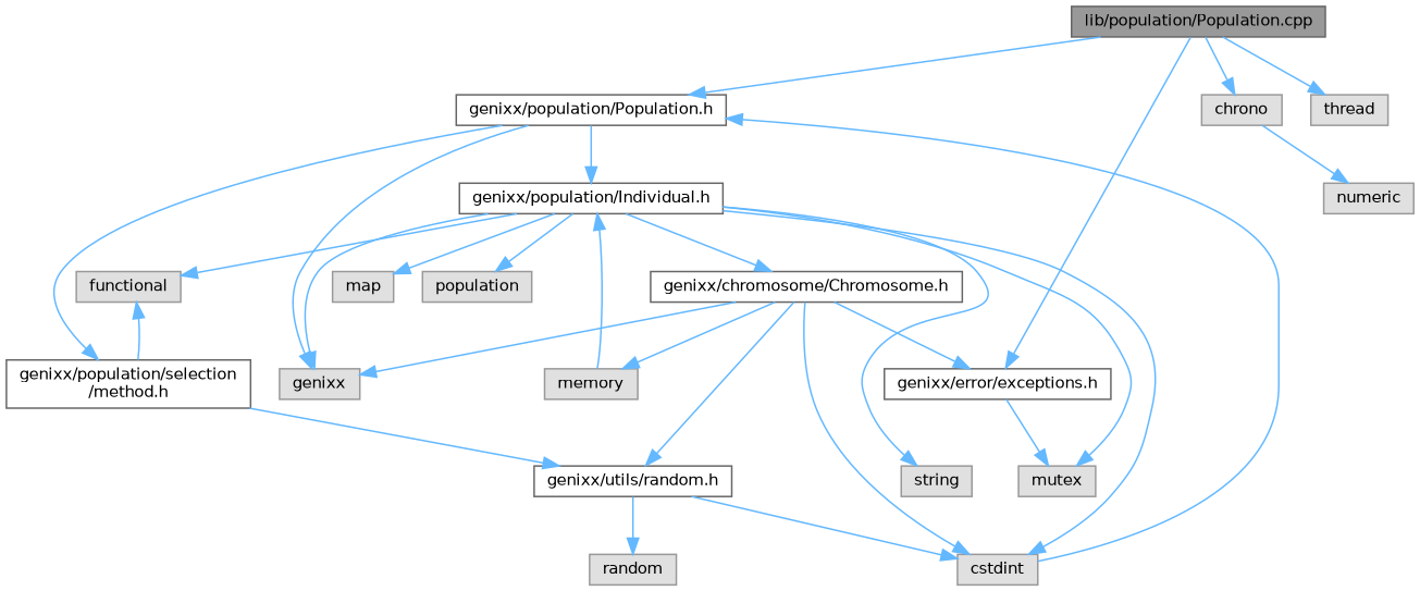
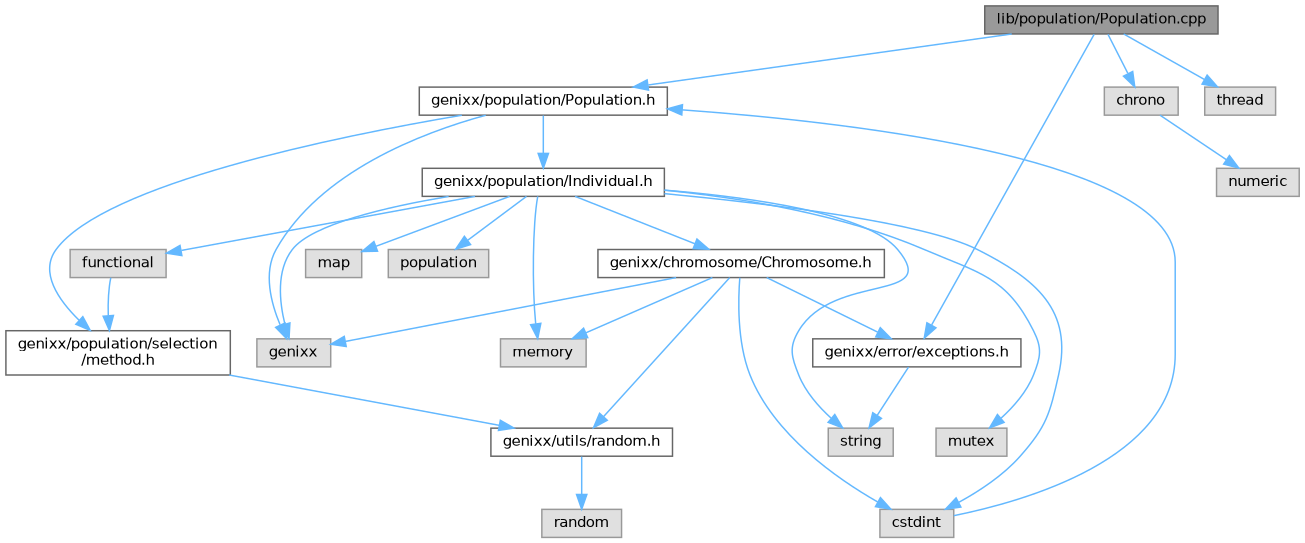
  digraph {
    node [color=grey60 fillcolor="#E0E0E0" fontname=Helvetica fontsize=10 shape=box style=filled]
    edge [color=steelblue1 fontname=Helvetica fontsize=10 labelfontname=Helvetica labelfontsize=10 style=solid]
    n1 [color=gray40 fillcolor=grey60 fontcolor=black height=0.2 label="lib/population/Population.cpp" width=0.4]
    n2 [color=grey40 fillcolor=white height=0.2 label="genixx/population/Population.h" width=0.4]
    n3 [color=grey40 fillcolor=white height=0.2 label="genixx/error/exceptions.h" width=0.4]
    n4 [height=0.2 label=chrono width=0.4]
    n5 [height=0.2 label=thread width=0.4]
    n6 [color=grey40 fillcolor=white height=0.2 label="genixx/population/Individual.h" width=0.4]
    n7 [height=0.2 label=genixx width=0.4]
    n8 [color=grey40 fillcolor=white height=0.2 label="genixx/population/selection\l/method.h" width=0.4]
    n9 [height=0.2 label=string width=0.4]
    n10 [height=0.2 label=numeric width=0.4]
    n11 [height=0.2 label=mutex width=0.4]
    n12 [height=0.2 label=cstdint width=0.4]
    n13 [color=grey40 fillcolor=white height=0.2 label="genixx/chromosome/Chromosome.h" width=0.4]
    n14 [height=0.2 label=memory width=0.4]
    n15 [height=0.2 label=functional width=0.4]
    n16 [height=0.2 label=map width=0.4]
    n17 [height=0.2 label=population width=0.4]
    n18 [color=grey40 fillcolor=white height=0.2 label="genixx/utils/random.h" width=0.4]
    n19 [height=0.2 label=random width=0.4]
    n1 -> n2
    n1 -> n3
    n1 -> n4
    n1 -> n5
    n2 -> n6
    n2 -> n7
    n2 -> n8
-   n3 -> n11
+   n3 -> n9
    n4 -> n10
    n6 -> n7
    n6 -> n9
    n6 -> n11
    n6 -> n12
    n6 -> n13
-   n14 -> n6
+   n6 -> n14
    n6 -> n15
    n6 -> n16
    n6 -> n17
-   n8 -> n15
+   n15 -> n8
    n8 -> n18
    n12 -> n2
    n13 -> n3
    n13 -> n7
    n13 -> n12
    n13 -> n14
    n13 -> n18
-   n18 -> n12
    n18 -> n19
  }
